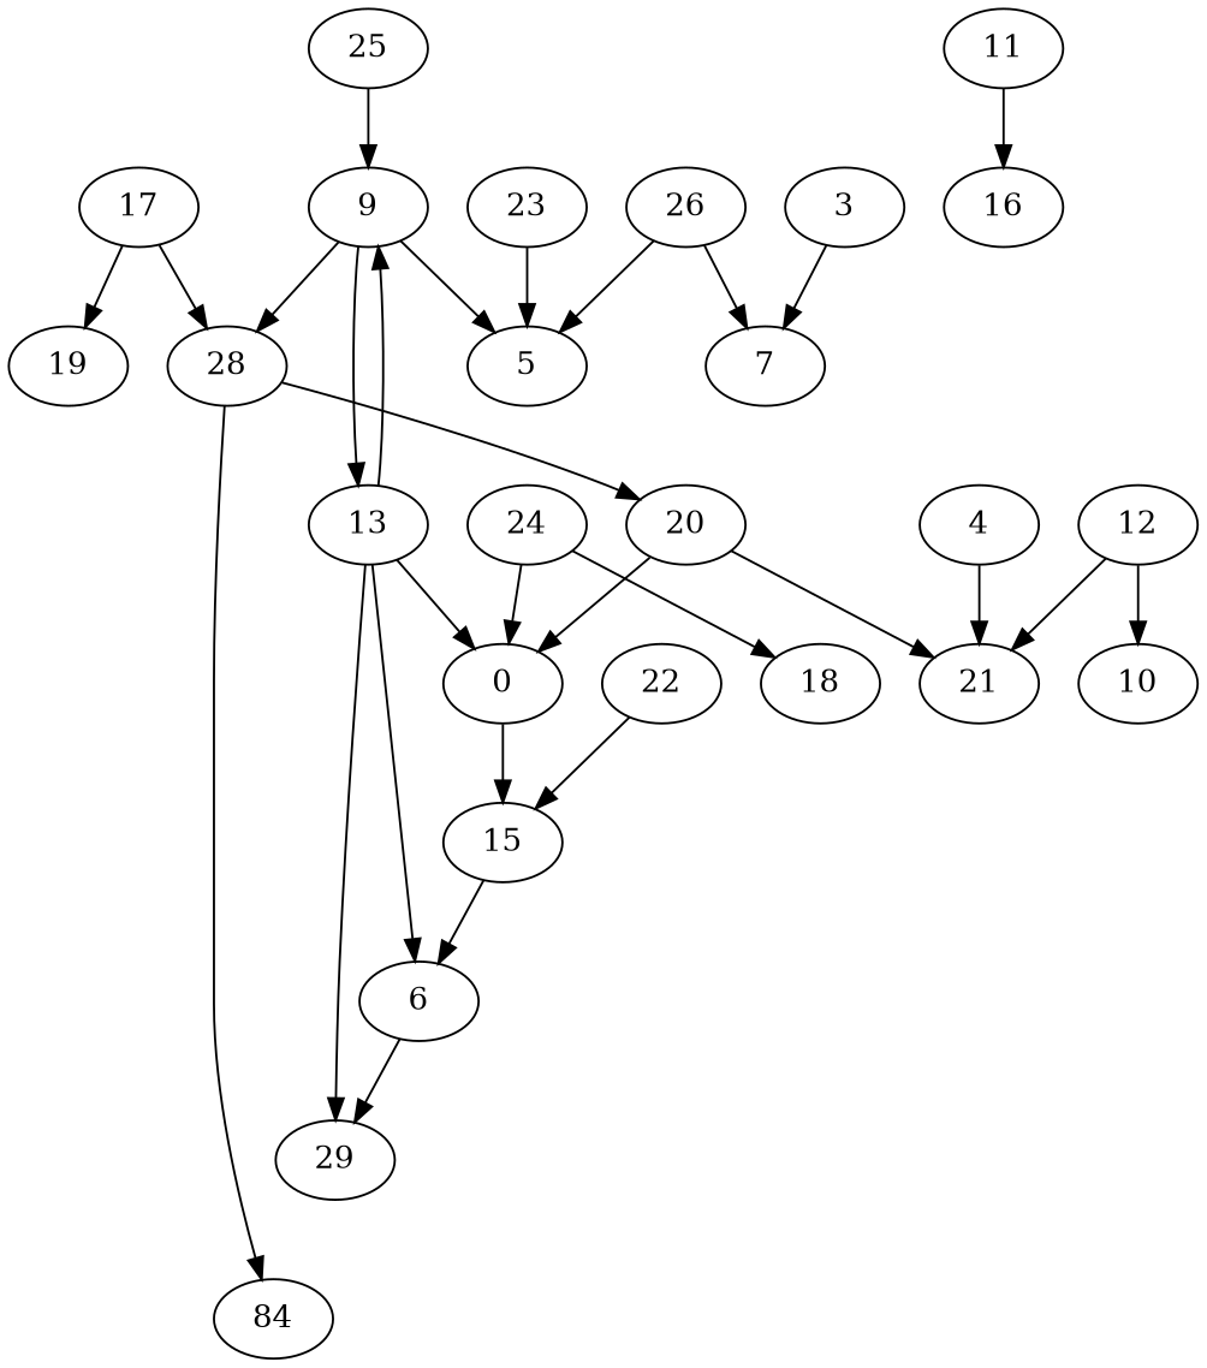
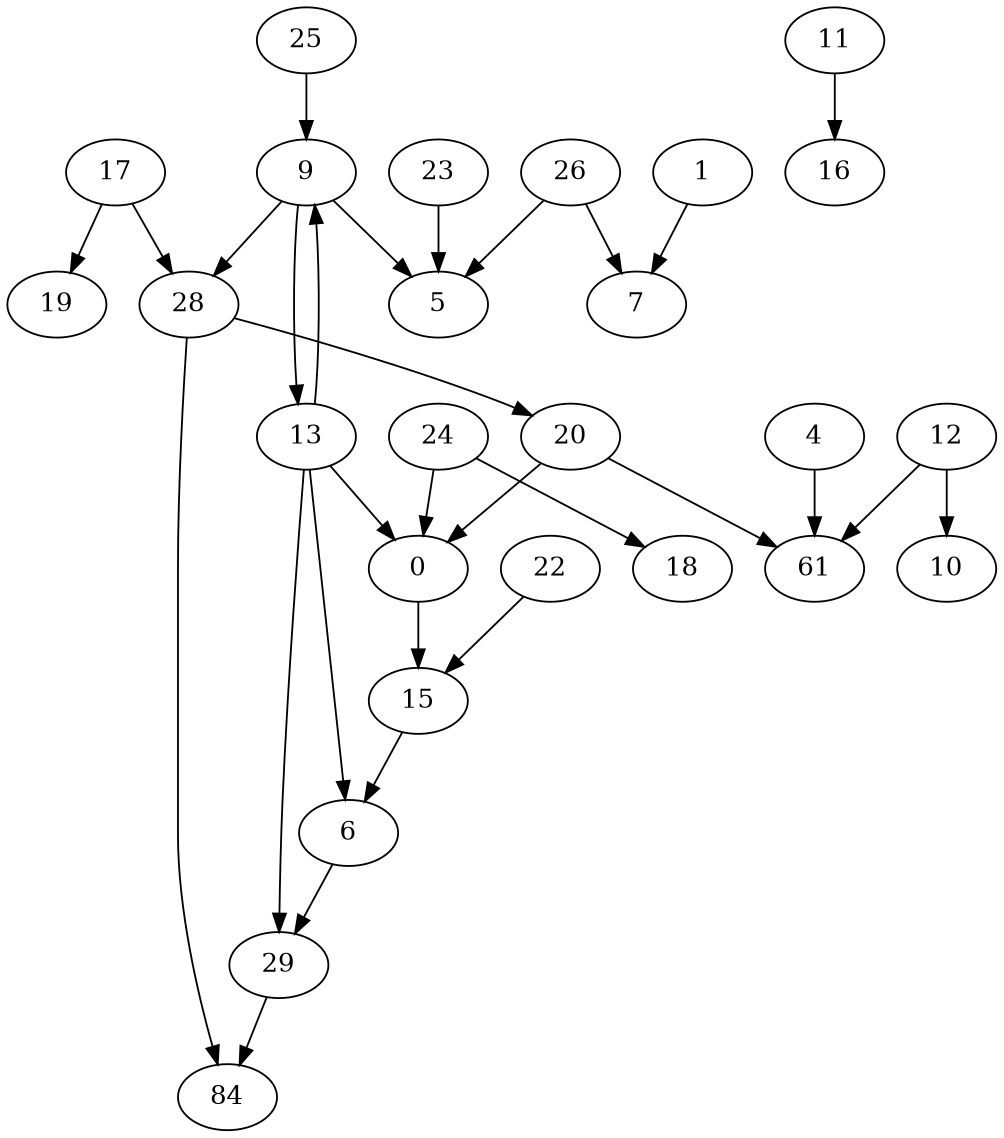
  digraph {
    9
    28
    5
    13
    n5 [label=84]
    20
    0
    29
    6
-   21
+   21 [label=61]
    15
    23
    24
    18
    4
    25
    17
    19
-   1 [label=3]
+   1
    7
    22
    11
    16
    12
    10
    26
    9 -> 28
    9 -> 5
    9 -> 13
    28 -> n5
    28 -> 20
    13 -> 9
    13 -> 0
    13 -> 29
    13 -> 6
    20 -> 0
    20 -> 21
    0 -> 15
+   29 -> n5
    6 -> 29
    15 -> 6
    23 -> 5
    24 -> 0
    24 -> 18
    4 -> 21
    25 -> 9
    17 -> 28
    17 -> 19
    1 -> 7
    22 -> 15
    11 -> 16
    12 -> 21
    12 -> 10
    26 -> 5
    26 -> 7
  }
